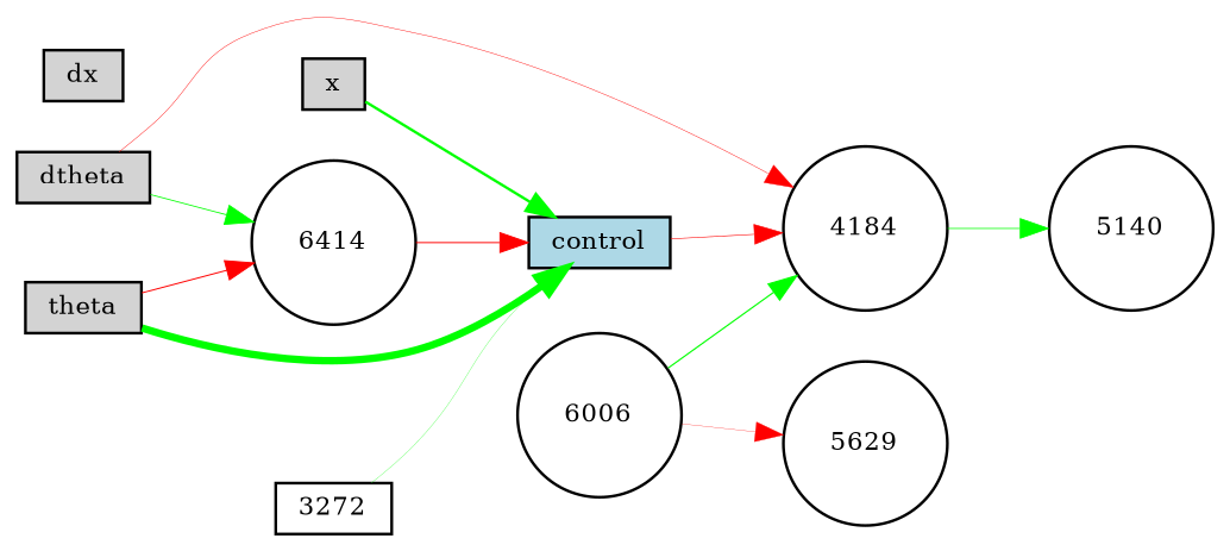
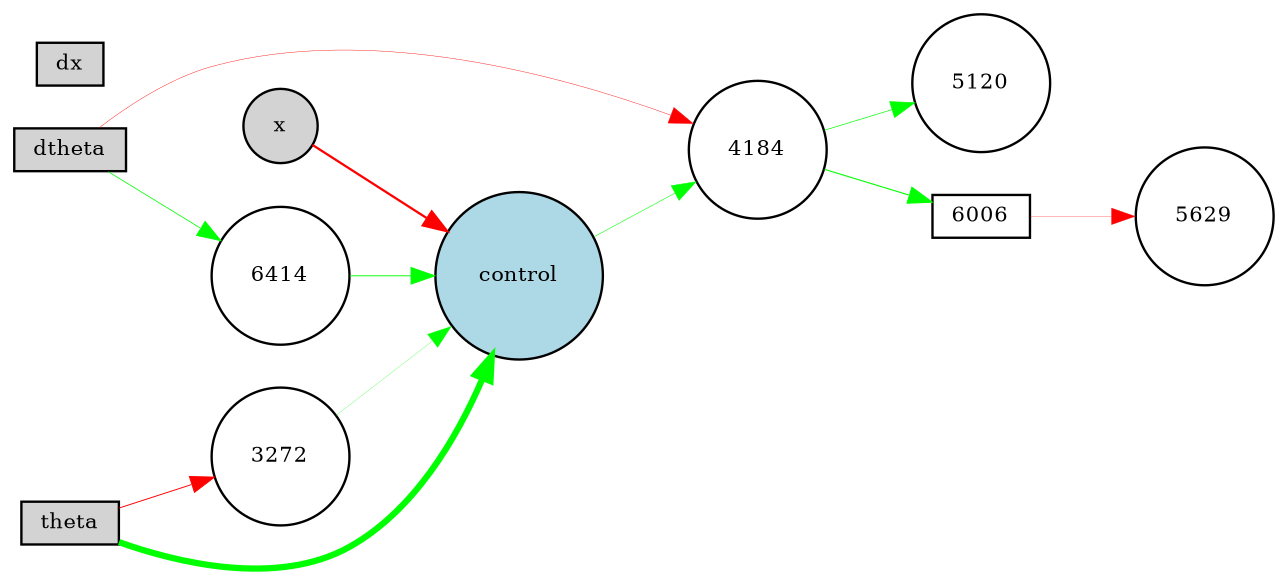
  digraph {
    rankdir=LR
    node [fontsize=9 shape=circle style=filled]
    edge [color=green style=solid]
-   x [fillcolor=lightgray height=0.2 shape=box width=0.2]
-   control [fillcolor=lightblue height=0.2 shape=box width=0.2]
+   x [fillcolor=lightgray height=0.2 width=0.2]
+   control [fillcolor=lightblue height=0.2 width=0.2]
    n3 [height=0.2 label=4184 width=0.2 style=""]
    dx [fillcolor=lightgray height=0.2 shape=box width=0.2]
    theta [fillcolor=lightgray height=0.2 shape=box width=0.2]
-   3272 [fillcolor=white height=0.2 shape=box width=0.2]
+   3272 [fillcolor=white height=0.2 width=0.2]
    dtheta [fillcolor=lightgray height=0.2 shape=box width=0.2]
    6414 [fillcolor=white height=0.2 width=0.2]
-   5120 [height=0.2 width=0.2 label=5140 style=""]
-   6006 [height=0.2 width=0.2 style=""]
+   5120 [height=0.2 width=0.2 style=""]
+   6006 [height=0.2 shape=box width=0.2 style=""]
    5629 [height=0.2 width=0.2 style=""]
-   x -> control [penwidth=0.9541975443392375]
-   control -> n3 [color=red penwidth=0.2295876123458262]
+   x -> control [color=red penwidth=0.9541975443392375]
+   control -> n3 [penwidth=0.2295876123458262]
    n3 -> 5120 [penwidth=0.28914316011417746]
-   6006 -> n3 [penwidth=0.46477791170616145]
+   n3 -> 6006 [penwidth=0.46477791170616145]
    theta -> control [penwidth=2.6416757901120467]
-   theta -> 6414 [color=red penwidth=0.3995324961161001]
+   theta -> 3272 [color=red penwidth=0.3995324961161001]
    3272 -> control [penwidth=0.10495361167917386]
    dtheta -> n3 [color=red penwidth=0.17229438445335993]
    dtheta -> 6414 [penwidth=0.32929843792688884]
-   6414 -> control [color=red penwidth=0.3965272255798806]
+   6414 -> control [penwidth=0.3965272255798806]
    6006 -> 5629 [color=red penwidth=0.10796593722218492]
  }
